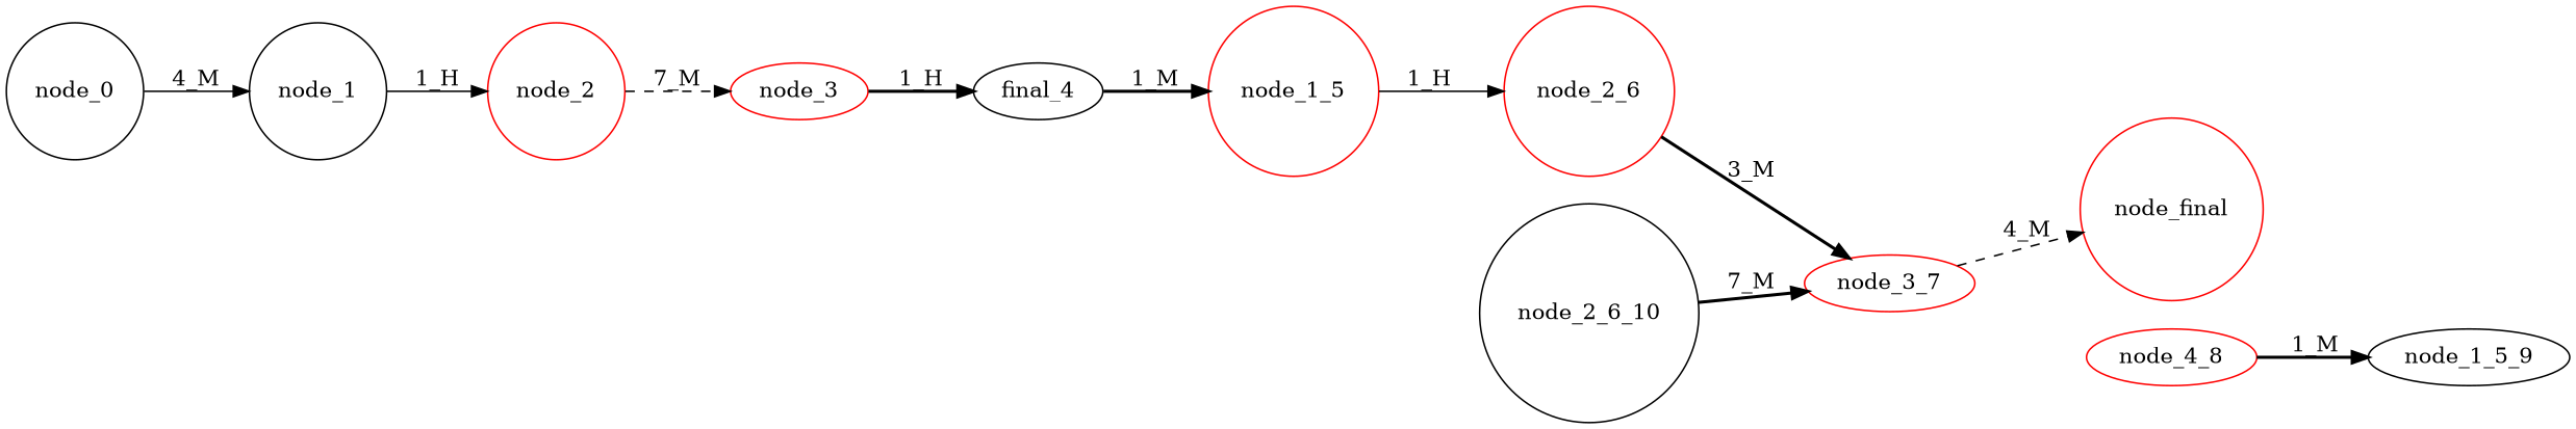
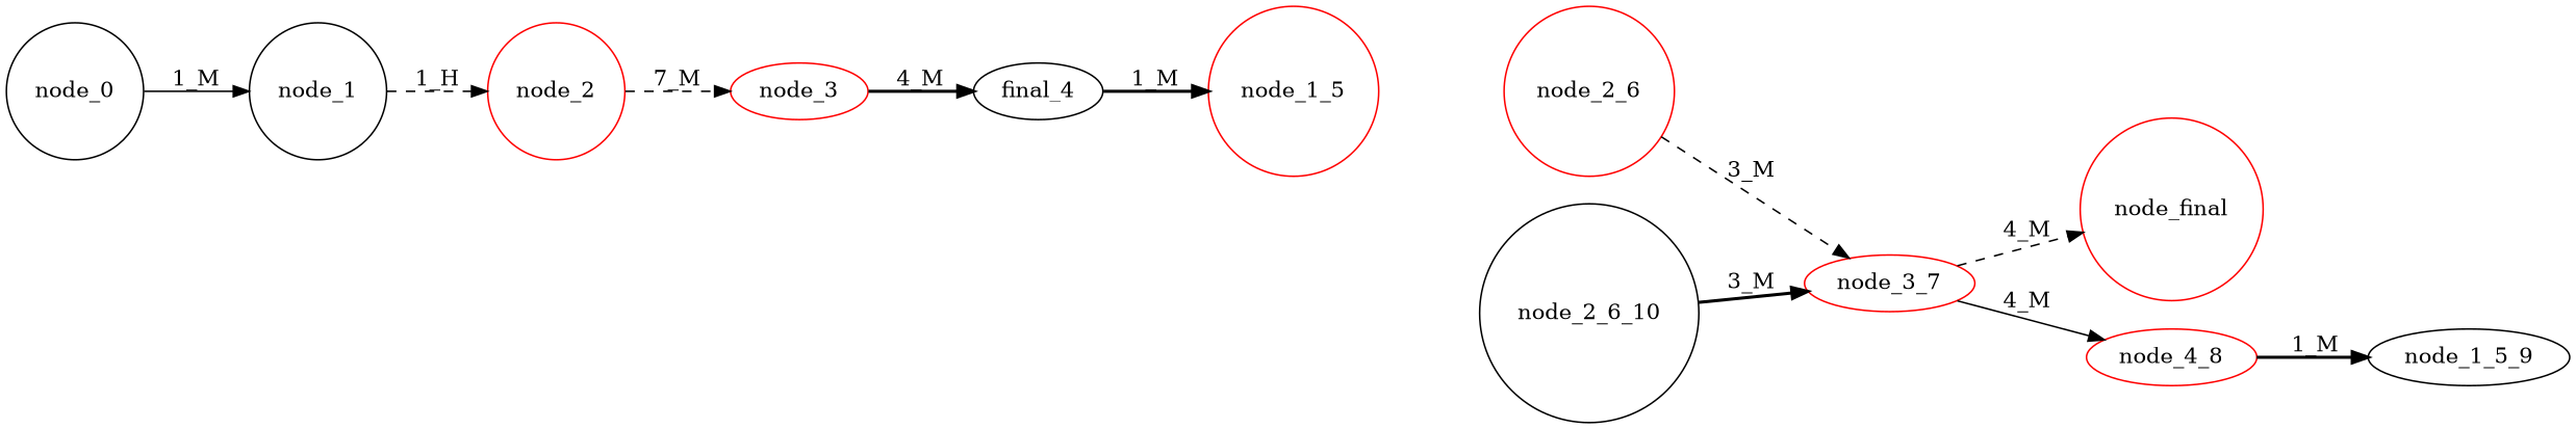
  digraph {
    rankdir=LR
    node [color=red shape=circle]
    edge [style=dashed]
    node_0 [color=black]
    node_1 [color=black]
    node_2
    node_3 [shape=ellipse]
    n5 [color=black label=final_4 shape=ellipse]
    node_1_5
    node_2_6
    node_3_7 [shape=ellipse]
    node_final
    node_4_8 [shape=ellipse]
    node_1_5_9 [color=black shape=ellipse]
    node_2_6_10 [color=black]
-   node_0 -> node_1 [label="4_M" style=solid]
-   node_1 -> node_2 [label="1_H" style=solid]
+   node_0 -> node_1 [label="1_M" style=solid]
+   node_1 -> node_2 [label="1_H"]
    node_2 -> node_3 [label="7_M"]
-   node_3 -> n5 [label="1_H" style=bold]
+   node_3 -> n5 [label="4_M" style=bold]
    n5 -> node_1_5 [label="1_M" style=bold]
-   node_1_5 -> node_2_6 [label="1_H" style=solid]
-   node_2_6 -> node_3_7 [label="3_M" style=bold]
+   node_2_6 -> node_3_7 [label="3_M"]
    node_3_7 -> node_final [label="4_M"]
+   node_3_7 -> node_4_8 [label="4_M" style=solid]
    node_4_8 -> node_1_5_9 [label="1_M" style=bold]
-   node_2_6_10 -> node_3_7 [label="7_M" style=bold]
+   node_2_6_10 -> node_3_7 [label="3_M" style=bold]
  }
